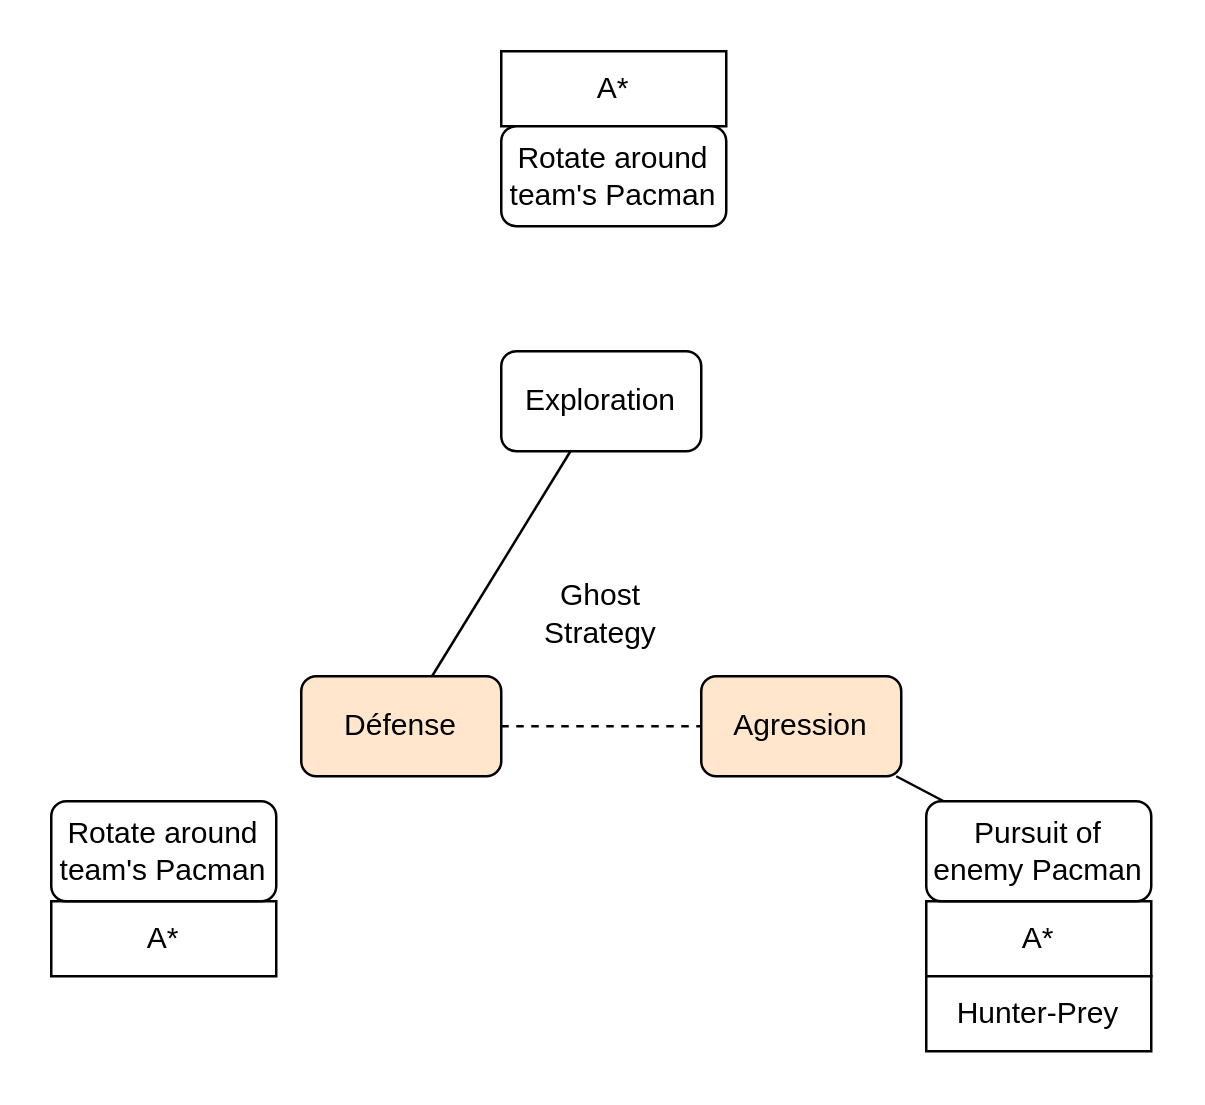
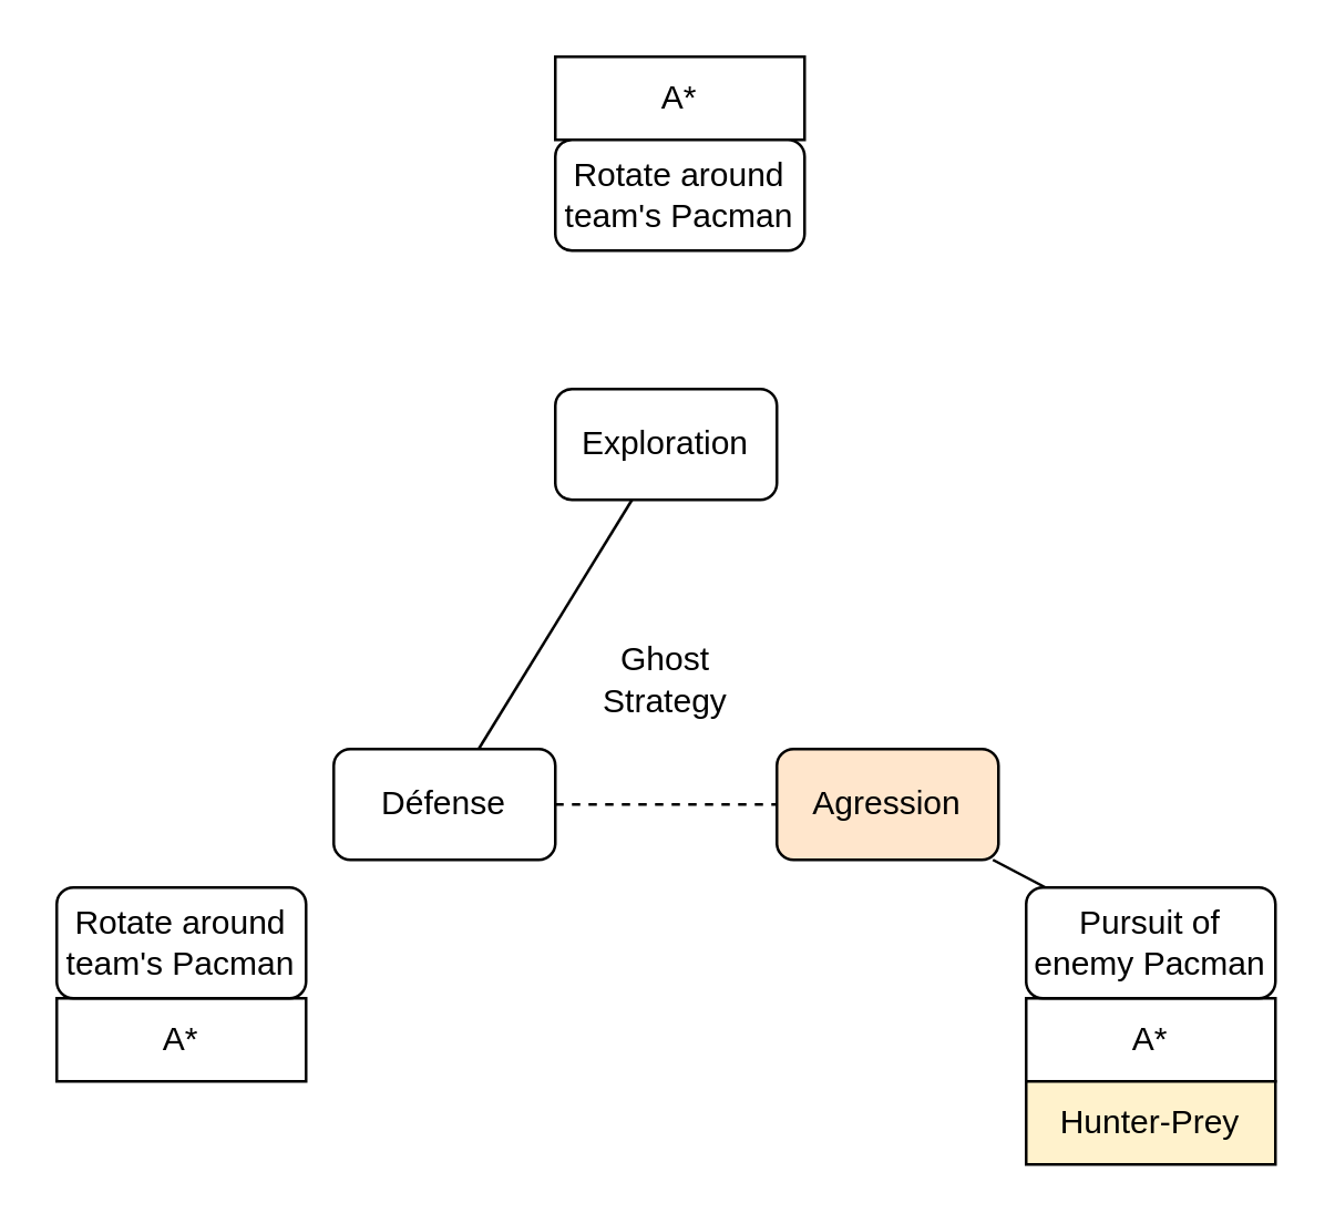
  <mxCell id="0" />
  <mxCell id="1" parent="0" />
  <mxCell id="2" value="Exploration" style="rounded=1;whiteSpace=wrap;html=1;" vertex="1" parent="1"><mxGeometry x="200" y="140" width="80" height="40" as="geometry" /></mxCell>
  <mxCell id="3" style="edgeStyle=none;html=1;endArrow=none;endFill=0;" edge="1" parent="1" source="4" target="12"><mxGeometry relative="1" as="geometry" /></mxCell>
  <mxCell id="4" value="Agression" style="rounded=1;whiteSpace=wrap;html=1;fillColor=#ffe6cc;" vertex="1" parent="1"><mxGeometry x="280" y="270" width="80" height="40" as="geometry" /></mxCell>
  <mxCell id="5" style="edgeStyle=none;html=1;endArrow=none;endFill=0;" edge="1" parent="1" source="7" target="2"><mxGeometry relative="1" as="geometry" /></mxCell>
  <mxCell id="6" style="edgeStyle=none;html=1;endArrow=none;endFill=0;dashed=1;" edge="1" parent="1" source="7" target="4"><mxGeometry relative="1" as="geometry" /></mxCell>
- <mxCell id="7" value="Défense" style="rounded=1;whiteSpace=wrap;html=1;fillColor=#ffe6cc;" vertex="1" parent="1"><mxGeometry x="120" y="270" width="80" height="40" as="geometry" /></mxCell>
+ <mxCell id="7" value="Défense" style="rounded=1;whiteSpace=wrap;html=1;" vertex="1" parent="1"><mxGeometry x="120" y="270" width="80" height="40" as="geometry" /></mxCell>
  <mxCell id="8" value="Ghost Strategy" style="text;html=1;strokeColor=none;fillColor=none;align=center;verticalAlign=middle;whiteSpace=wrap;rounded=0;" vertex="1" parent="1"><mxGeometry x="210" y="230" width="60" height="30" as="geometry" /></mxCell>
  <mxCell id="9" value="A*" style="rounded=0;whiteSpace=wrap;html=1;" vertex="1" parent="1"><mxGeometry x="20" y="360" width="90" height="30" as="geometry" /></mxCell>
  <mxCell id="10" value="Rotate around team's Pacman" style="rounded=1;whiteSpace=wrap;html=1;" vertex="1" parent="1"><mxGeometry x="20" y="320" width="90" height="40" as="geometry" /></mxCell>
  <mxCell id="11" value="A*" style="rounded=0;whiteSpace=wrap;html=1;" vertex="1" parent="1"><mxGeometry x="370" y="360" width="90" height="30" as="geometry" /></mxCell>
  <mxCell id="12" value="Pursuit of enemy Pacman" style="rounded=1;whiteSpace=wrap;html=1;" vertex="1" parent="1"><mxGeometry x="370" y="320" width="90" height="40" as="geometry" /></mxCell>
- <mxCell id="13" value="Hunter-Prey" style="rounded=0;whiteSpace=wrap;html=1;" vertex="1" parent="1"><mxGeometry x="370" y="390" width="90" height="30" as="geometry" /></mxCell>
+ <mxCell id="13" value="Hunter-Prey" style="rounded=0;whiteSpace=wrap;html=1;fillColor=#fff2cc;" vertex="1" parent="1"><mxGeometry x="370" y="390" width="90" height="30" as="geometry" /></mxCell>
  <mxCell id="14" value="A*" style="rounded=0;whiteSpace=wrap;html=1;" vertex="1" parent="1"><mxGeometry x="200" y="20" width="90" height="30" as="geometry" /></mxCell>
  <mxCell id="15" value="Rotate around team's Pacman" style="rounded=1;whiteSpace=wrap;html=1;" vertex="1" parent="1"><mxGeometry x="200" y="50" width="90" height="40" as="geometry" /></mxCell>
